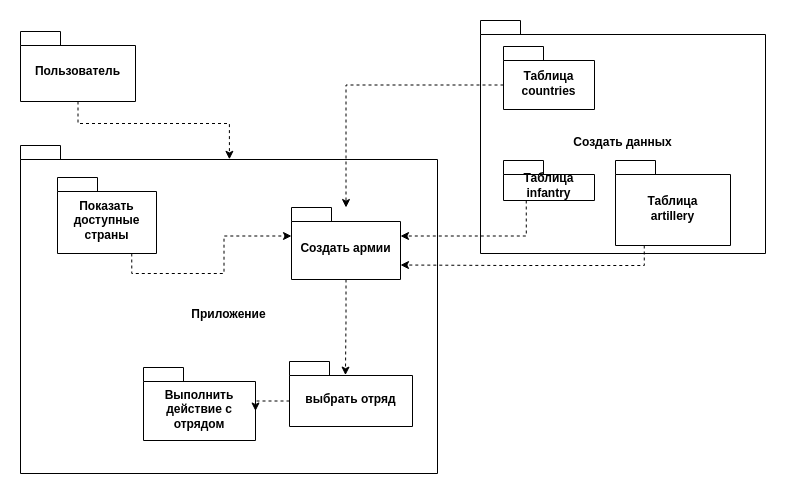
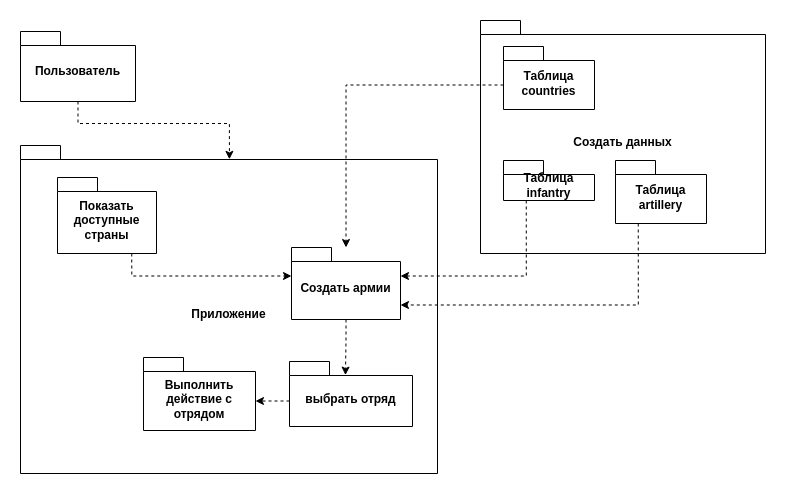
  <mxCell id="0" />
  <mxCell id="1" parent="0" />
  <mxCell id="2" value="Создать данных" style="shape=folder;fontStyle=1;spacingTop=10;tabWidth=40;tabHeight=14;tabPosition=left;html=1;whiteSpace=wrap;" vertex="1" parent="1"><mxGeometry x="480" y="20" width="285" height="233" as="geometry" /></mxCell>
  <mxCell id="3" style="edgeStyle=orthogonalEdgeStyle;rounded=0;orthogonalLoop=1;jettySize=auto;html=1;exitX=0.5;exitY=1;exitDx=0;exitDy=0;exitPerimeter=0;dashed=1;entryX=0.501;entryY=0.042;entryDx=0;entryDy=0;entryPerimeter=0;" edge="1" parent="1" source="4" target="5"><mxGeometry relative="1" as="geometry" /></mxCell>
  <mxCell id="4" value="Пользователь" style="shape=folder;fontStyle=1;spacingTop=10;tabWidth=40;tabHeight=14;tabPosition=left;html=1;whiteSpace=wrap;" vertex="1" parent="1"><mxGeometry x="20" y="31" width="115" height="70" as="geometry" /></mxCell>
  <mxCell id="5" value="Приложение" style="shape=folder;fontStyle=1;spacingTop=10;tabWidth=40;tabHeight=14;tabPosition=left;html=1;whiteSpace=wrap;" vertex="1" parent="1"><mxGeometry x="20" y="145" width="417" height="328" as="geometry" /></mxCell>
  <mxCell id="6" value="Таблица&lt;br&gt;infantry" style="shape=folder;fontStyle=1;spacingTop=10;tabWidth=40;tabHeight=14;tabPosition=left;html=1;whiteSpace=wrap;" vertex="1" parent="1"><mxGeometry x="503" y="160" width="91" height="40" as="geometry" /></mxCell>
- <mxCell id="7" value="Таблица&lt;br&gt;artillery" style="shape=folder;fontStyle=1;spacingTop=10;tabWidth=40;tabHeight=14;tabPosition=left;html=1;whiteSpace=wrap;" vertex="1" parent="1"><mxGeometry x="615" y="160" width="115" height="85" as="geometry" /></mxCell>
+ <mxCell id="7" value="Таблица&lt;br&gt;artillery" style="shape=folder;fontStyle=1;spacingTop=10;tabWidth=40;tabHeight=14;tabPosition=left;html=1;whiteSpace=wrap;" vertex="1" parent="1"><mxGeometry x="615" y="160" width="91" height="63" as="geometry" /></mxCell>
  <mxCell id="8" value="Таблица&lt;br&gt;countries" style="shape=folder;fontStyle=1;spacingTop=10;tabWidth=40;tabHeight=14;tabPosition=left;html=1;whiteSpace=wrap;" vertex="1" parent="1"><mxGeometry x="503" y="46" width="91" height="63" as="geometry" /></mxCell>
  <mxCell id="9" value="Показать доступные страны" style="shape=folder;fontStyle=1;spacingTop=10;tabWidth=40;tabHeight=14;tabPosition=left;html=1;whiteSpace=wrap;" vertex="1" parent="1"><mxGeometry x="57" y="177" width="99" height="76" as="geometry" /></mxCell>
- <mxCell id="10" value="Создать армии" style="shape=folder;fontStyle=1;spacingTop=10;tabWidth=40;tabHeight=14;tabPosition=left;html=1;whiteSpace=wrap;" vertex="1" parent="1"><mxGeometry x="291" y="207" width="109" height="72" as="geometry" /></mxCell>
+ <mxCell id="10" value="Создать армии" style="shape=folder;fontStyle=1;spacingTop=10;tabWidth=40;tabHeight=14;tabPosition=left;html=1;whiteSpace=wrap;" vertex="1" parent="1"><mxGeometry x="291" y="247" width="109" height="72" as="geometry" /></mxCell>
  <mxCell id="11" style="edgeStyle=orthogonalEdgeStyle;rounded=0;orthogonalLoop=1;jettySize=auto;html=1;exitX=0;exitY=0;exitDx=0;exitDy=38.5;exitPerimeter=0;dashed=1;" edge="1" parent="1" source="8" target="10"><mxGeometry relative="1" as="geometry" /></mxCell>
  <mxCell id="12" style="edgeStyle=orthogonalEdgeStyle;rounded=0;orthogonalLoop=1;jettySize=auto;html=1;exitX=0.25;exitY=1;exitDx=0;exitDy=0;exitPerimeter=0;entryX=0;entryY=0;entryDx=109;entryDy=28.5;entryPerimeter=0;dashed=1;" edge="1" parent="1" source="6" target="10"><mxGeometry relative="1" as="geometry" /></mxCell>
  <mxCell id="13" style="edgeStyle=orthogonalEdgeStyle;rounded=0;orthogonalLoop=1;jettySize=auto;html=1;exitX=0.25;exitY=1;exitDx=0;exitDy=0;exitPerimeter=0;entryX=0;entryY=0;entryDx=109;entryDy=57.5;entryPerimeter=0;dashed=1;" edge="1" parent="1" source="7" target="10"><mxGeometry relative="1" as="geometry" /></mxCell>
  <mxCell id="14" style="edgeStyle=orthogonalEdgeStyle;rounded=0;orthogonalLoop=1;jettySize=auto;html=1;exitX=0.75;exitY=1;exitDx=0;exitDy=0;exitPerimeter=0;entryX=0;entryY=0;entryDx=0;entryDy=28.5;entryPerimeter=0;dashed=1;" edge="1" parent="1" source="9" target="10"><mxGeometry relative="1" as="geometry" /></mxCell>
  <mxCell id="15" value="выбрать отряд" style="shape=folder;fontStyle=1;spacingTop=10;tabWidth=40;tabHeight=14;tabPosition=left;html=1;whiteSpace=wrap;" vertex="1" parent="1"><mxGeometry x="289" y="361" width="123" height="65" as="geometry" /></mxCell>
- <mxCell id="16" value="Выполнить действие с отрядом" style="shape=folder;fontStyle=1;spacingTop=10;tabWidth=40;tabHeight=14;tabPosition=left;html=1;whiteSpace=wrap;" vertex="1" parent="1"><mxGeometry x="143" y="367" width="112" height="73" as="geometry" /></mxCell>
+ <mxCell id="16" value="Выполнить действие с отрядом" style="shape=folder;fontStyle=1;spacingTop=10;tabWidth=40;tabHeight=14;tabPosition=left;html=1;whiteSpace=wrap;" vertex="1" parent="1"><mxGeometry x="143" y="357" width="112" height="73" as="geometry" /></mxCell>
  <mxCell id="17" style="edgeStyle=orthogonalEdgeStyle;rounded=0;orthogonalLoop=1;jettySize=auto;html=1;exitX=0;exitY=0;exitDx=0;exitDy=39.5;exitPerimeter=0;entryX=0;entryY=0;entryDx=112;entryDy=43.5;entryPerimeter=0;dashed=1;" edge="1" parent="1" source="15" target="16"><mxGeometry relative="1" as="geometry" /></mxCell>
  <mxCell id="18" style="edgeStyle=orthogonalEdgeStyle;rounded=0;orthogonalLoop=1;jettySize=auto;html=1;exitX=0.5;exitY=1;exitDx=0;exitDy=0;exitPerimeter=0;entryX=0.455;entryY=0.209;entryDx=0;entryDy=0;entryPerimeter=0;dashed=1;" edge="1" parent="1" source="10" target="15"><mxGeometry relative="1" as="geometry" /></mxCell>
